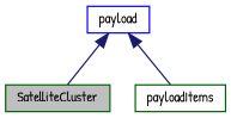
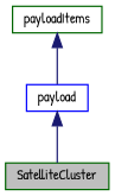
  digraph {
    fontname="Patrick Hand"
    node [color=darkgreen fillcolor=white fontname="Patrick Hand" fontsize=10 shape=record style=filled]
    edge [color=midnightblue dir=back fontname="Patrick Hand" fontsize=10 labelfontname=Helvetica labelfontsize=10 style=solid]
    n1 [fillcolor=grey75 fontcolor=black height=0.2 label=SatelliteCluster width=0.4]
    n2 [height=0.2 label=payloadItems width=0.4]
    n3 [color=blue height=0.2 label=payload width=0.4]
    n3 -> n1
-   n3 -> n2
+   n2 -> n3
  }
